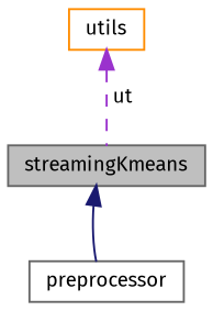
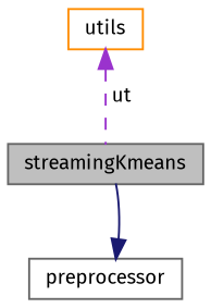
  digraph {
    fontname="Fira Sans"
    node [color=gray40 fillcolor=white fontname="Fira Sans" fontsize=10 shape=record style=filled]
    edge [dir=back fontname="Fira Sans" fontsize=10 labelfontname=Helvetica labelfontsize=10]
    n1 [fillcolor=grey75 fontcolor=black height=0.2 label=streamingKmeans width=0.4]
    n2 [height=0.2 label=preprocessor width=0.4]
    n3 [color=darkorange height=0.2 label=utils width=0.4]
-   n1 -> n2 [color=midnightblue style=solid]
+   n2 -> n1 [color=midnightblue style=solid]
    n3 -> n1 [color=darkorchid3 label=" ut" style=dashed]
  }
